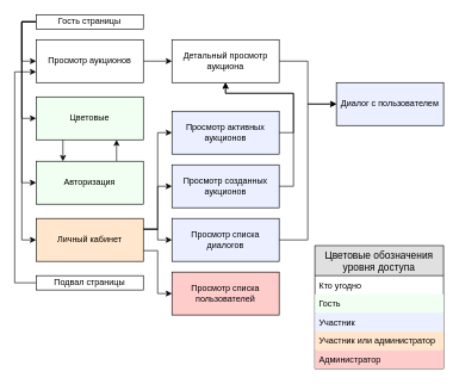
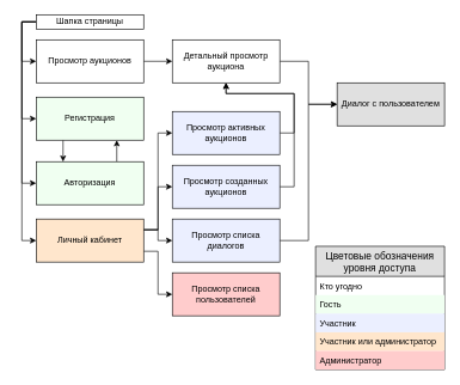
  <mxCell id="0" />
  <mxCell id="1" parent="0" />
  <mxCell id="2" style="edgeStyle=orthogonalEdgeStyle;rounded=0;orthogonalLoop=1;jettySize=auto;html=1;exitX=1;exitY=0.5;exitDx=0;exitDy=0;entryX=0;entryY=0.5;entryDx=0;entryDy=0;" edge="1" parent="1" source="3" target="5"><mxGeometry relative="1" as="geometry" /></mxCell>
  <mxCell id="3" value="Просмотр аукционов" style="rounded=0;whiteSpace=wrap;html=1;fillColor=#FFFFFF;" vertex="1" parent="1"><mxGeometry x="50" y="55" width="150" height="60" as="geometry" /></mxCell>
  <mxCell id="4" style="edgeStyle=orthogonalEdgeStyle;rounded=0;orthogonalLoop=1;jettySize=auto;html=1;exitX=1;exitY=0.5;exitDx=0;exitDy=0;entryX=0;entryY=0.5;entryDx=0;entryDy=0;" edge="1" parent="1" source="5" target="30"><mxGeometry relative="1" as="geometry" /></mxCell>
  <mxCell id="5" value="Детальный просмотр аукциона" style="rounded=0;whiteSpace=wrap;html=1;fillColor=#FFFFFF;" vertex="1" parent="1"><mxGeometry x="240" y="55" width="150" height="60" as="geometry" /></mxCell>
  <mxCell id="6" style="edgeStyle=orthogonalEdgeStyle;rounded=0;orthogonalLoop=1;jettySize=auto;html=1;exitX=0.25;exitY=1;exitDx=0;exitDy=0;entryX=0.25;entryY=0;entryDx=0;entryDy=0;" edge="1" parent="1" source="7" target="9"><mxGeometry relative="1" as="geometry" /></mxCell>
- <mxCell id="7" value="Цветовые" style="rounded=0;whiteSpace=wrap;html=1;fillColor=#F0FFF1;" vertex="1" parent="1"><mxGeometry x="50" y="135" width="150" height="60" as="geometry" /></mxCell>
+ <mxCell id="7" value="Регистрация" style="rounded=0;whiteSpace=wrap;html=1;fillColor=#F0FFF1;" vertex="1" parent="1"><mxGeometry x="50" y="135" width="150" height="60" as="geometry" /></mxCell>
  <mxCell id="8" style="edgeStyle=orthogonalEdgeStyle;rounded=0;orthogonalLoop=1;jettySize=auto;html=1;exitX=0.75;exitY=0;exitDx=0;exitDy=0;entryX=0.75;entryY=1;entryDx=0;entryDy=0;" edge="1" parent="1" source="9" target="7"><mxGeometry relative="1" as="geometry" /></mxCell>
  <mxCell id="9" value="Авторизация" style="rounded=0;whiteSpace=wrap;html=1;fillColor=#F0FFF1;" vertex="1" parent="1"><mxGeometry x="50" y="225" width="150" height="60" as="geometry" /></mxCell>
  <mxCell id="10" style="edgeStyle=orthogonalEdgeStyle;rounded=0;orthogonalLoop=1;jettySize=auto;html=1;exitX=0;exitY=0.5;exitDx=0;exitDy=0;entryX=0;entryY=0.5;entryDx=0;entryDy=0;" edge="1" parent="1" source="14" target="3"><mxGeometry relative="1" as="geometry" /></mxCell>
  <mxCell id="11" style="edgeStyle=orthogonalEdgeStyle;rounded=0;orthogonalLoop=1;jettySize=auto;html=1;exitX=0;exitY=0.5;exitDx=0;exitDy=0;entryX=0;entryY=0.5;entryDx=0;entryDy=0;" edge="1" parent="1" source="14" target="7"><mxGeometry relative="1" as="geometry" /></mxCell>
  <mxCell id="12" style="edgeStyle=orthogonalEdgeStyle;rounded=0;orthogonalLoop=1;jettySize=auto;html=1;exitX=0;exitY=0.5;exitDx=0;exitDy=0;entryX=0;entryY=0.5;entryDx=0;entryDy=0;" edge="1" parent="1" source="14" target="9"><mxGeometry relative="1" as="geometry" /></mxCell>
  <mxCell id="13" style="edgeStyle=orthogonalEdgeStyle;rounded=0;orthogonalLoop=1;jettySize=auto;html=1;exitX=0;exitY=0.5;exitDx=0;exitDy=0;entryX=0;entryY=0.5;entryDx=0;entryDy=0;" edge="1" parent="1" source="14" target="23"><mxGeometry relative="1" as="geometry" /></mxCell>
- <mxCell id="14" value="Гость страницы" style="rounded=0;whiteSpace=wrap;html=1;fillColor=#FFFFFF;" vertex="1" parent="1"><mxGeometry x="50" y="20" width="150" height="20" as="geometry" /></mxCell>
- <mxCell id="15" style="edgeStyle=orthogonalEdgeStyle;rounded=0;orthogonalLoop=1;jettySize=auto;html=1;exitX=0;exitY=0.5;exitDx=0;exitDy=0;entryX=0;entryY=0.75;entryDx=0;entryDy=0;" edge="1" parent="1" source="16" target="3"><mxGeometry relative="1" as="geometry"><mxPoint x="50" y="85" as="targetPoint" /><Array as="points"><mxPoint x="20" y="395" /><mxPoint x="20" y="100" /></Array></mxGeometry></mxCell>
- <mxCell id="16" value="Подвал страницы" style="rounded=0;whiteSpace=wrap;html=1;fillColor=#FFFFFF;" vertex="1" parent="1"><mxGeometry x="50" y="385" width="150" height="20" as="geometry" /></mxCell>
+ <mxCell id="14" value="Шапка страницы" style="rounded=0;whiteSpace=wrap;html=1;fillColor=#FFFFFF;" vertex="1" parent="1"><mxGeometry x="50" y="20" width="150" height="20" as="geometry" /></mxCell>
  <mxCell id="17" style="edgeStyle=orthogonalEdgeStyle;rounded=0;orthogonalLoop=1;jettySize=auto;html=1;exitX=1;exitY=0.5;exitDx=0;exitDy=0;" edge="1" parent="1" source="23"><mxGeometry relative="1" as="geometry"><mxPoint x="200.207" y="334.69" as="targetPoint" /></mxGeometry></mxCell>
  <mxCell id="18" style="edgeStyle=orthogonalEdgeStyle;rounded=0;orthogonalLoop=1;jettySize=auto;html=1;exitX=1;exitY=0.25;exitDx=0;exitDy=0;entryX=0;entryY=0.5;entryDx=0;entryDy=0;" edge="1" parent="1" source="23" target="25"><mxGeometry relative="1" as="geometry"><Array as="points"><mxPoint x="220" y="320" /><mxPoint x="220" y="185" /></Array></mxGeometry></mxCell>
  <mxCell id="19" style="edgeStyle=orthogonalEdgeStyle;rounded=0;orthogonalLoop=1;jettySize=auto;html=1;exitX=1;exitY=0.25;exitDx=0;exitDy=0;entryX=0;entryY=0.5;entryDx=0;entryDy=0;" edge="1" parent="1" source="23" target="27"><mxGeometry relative="1" as="geometry"><Array as="points"><mxPoint x="220" y="320" /><mxPoint x="220" y="260" /></Array></mxGeometry></mxCell>
  <mxCell id="20" style="edgeStyle=orthogonalEdgeStyle;rounded=0;orthogonalLoop=1;jettySize=auto;html=1;exitX=1;exitY=0.5;exitDx=0;exitDy=0;" edge="1" parent="1" source="23"><mxGeometry relative="1" as="geometry"><mxPoint x="200.333" y="334.833" as="targetPoint" /></mxGeometry></mxCell>
  <mxCell id="21" style="edgeStyle=orthogonalEdgeStyle;rounded=0;orthogonalLoop=1;jettySize=auto;html=1;exitX=1;exitY=0.25;exitDx=0;exitDy=0;entryX=0;entryY=0.5;entryDx=0;entryDy=0;" edge="1" parent="1" source="23" target="29"><mxGeometry relative="1" as="geometry"><Array as="points"><mxPoint x="220" y="320" /><mxPoint x="220" y="335" /></Array></mxGeometry></mxCell>
  <mxCell id="22" style="edgeStyle=orthogonalEdgeStyle;rounded=0;orthogonalLoop=1;jettySize=auto;html=1;exitX=1;exitY=0.75;exitDx=0;exitDy=0;entryX=0;entryY=0.5;entryDx=0;entryDy=0;" edge="1" parent="1" source="23" target="31"><mxGeometry relative="1" as="geometry" /></mxCell>
  <mxCell id="23" value="Личный кабинет" style="rounded=0;whiteSpace=wrap;html=1;fillColor=#FFE6CC;" vertex="1" parent="1"><mxGeometry x="50" y="305" width="150" height="60" as="geometry" /></mxCell>
  <mxCell id="24" style="edgeStyle=orthogonalEdgeStyle;rounded=0;orthogonalLoop=1;jettySize=auto;html=1;exitX=1;exitY=0.5;exitDx=0;exitDy=0;entryX=0.5;entryY=1;entryDx=0;entryDy=0;" edge="1" parent="1" source="25" target="5"><mxGeometry relative="1" as="geometry"><Array as="points"><mxPoint x="410" y="185" /><mxPoint x="410" y="130" /><mxPoint x="315" y="130" /></Array></mxGeometry></mxCell>
  <mxCell id="25" value="Просмотр активных аукционов" style="rounded=0;whiteSpace=wrap;html=1;fillColor=#EBEFFF;" vertex="1" parent="1"><mxGeometry x="240" y="155" width="150" height="60" as="geometry" /></mxCell>
  <mxCell id="26" style="edgeStyle=orthogonalEdgeStyle;rounded=0;orthogonalLoop=1;jettySize=auto;html=1;exitX=1;exitY=0.5;exitDx=0;exitDy=0;entryX=0.5;entryY=1;entryDx=0;entryDy=0;" edge="1" parent="1" source="27" target="5"><mxGeometry relative="1" as="geometry"><Array as="points"><mxPoint x="410" y="260" /><mxPoint x="410" y="130" /><mxPoint x="315" y="130" /></Array></mxGeometry></mxCell>
  <mxCell id="27" value="Просмотр созданных аукционов" style="rounded=0;whiteSpace=wrap;html=1;fillColor=#EBEFFF;" vertex="1" parent="1"><mxGeometry x="240" y="230" width="150" height="60" as="geometry" /></mxCell>
  <mxCell id="28" style="edgeStyle=orthogonalEdgeStyle;rounded=0;orthogonalLoop=1;jettySize=auto;html=1;exitX=1;exitY=0.5;exitDx=0;exitDy=0;entryX=0;entryY=0.5;entryDx=0;entryDy=0;" edge="1" parent="1" source="29" target="30"><mxGeometry relative="1" as="geometry" /></mxCell>
  <mxCell id="29" value="Просмотр списка диалогов" style="rounded=0;whiteSpace=wrap;html=1;fillColor=#EBEFFF;" vertex="1" parent="1"><mxGeometry x="240" y="305" width="150" height="60" as="geometry" /></mxCell>
- <mxCell id="30" value="Диалог с пользователем" style="rounded=0;whiteSpace=wrap;html=1;fillColor=#EBEFFF;" vertex="1" parent="1"><mxGeometry x="470" y="115" width="150" height="60" as="geometry" /></mxCell>
+ <mxCell id="30" value="Диалог с пользователем" style="rounded=0;whiteSpace=wrap;html=1;fillColor=#e0e0e0;" vertex="1" parent="1"><mxGeometry x="470" y="115" width="150" height="60" as="geometry" /></mxCell>
  <mxCell id="31" value="Просмотр списка пользователей" style="rounded=0;whiteSpace=wrap;html=1;fillColor=#FFCCCC;" vertex="1" parent="1"><mxGeometry x="240" y="380" width="150" height="60" as="geometry" /></mxCell>
  <mxCell id="32" value="Цветовые обозначения&#10;уровня доступа" style="swimlane;fontStyle=0;childLayout=stackLayout;horizontal=1;startSize=42;fillColor=#e0e0e0;horizontalStack=0;resizeParent=1;resizeParentMax=0;resizeLast=0;collapsible=1;marginBottom=0;swimlaneFillColor=#ffffff;align=center;fontSize=14;" vertex="1" parent="1"><mxGeometry x="440" y="343" width="180" height="172" as="geometry" /></mxCell>
  <mxCell id="33" value="Кто угодно" style="text;strokeColor=none;fillColor=none;spacingLeft=4;spacingRight=4;overflow=hidden;rotatable=0;points=[[0,0.5],[1,0.5]];portConstraint=eastwest;fontSize=12;" vertex="1" parent="32"><mxGeometry y="42" width="180" height="26" as="geometry" /></mxCell>
  <mxCell id="34" value="Гость" style="text;strokeColor=none;fillColor=#F0FFF1;spacingLeft=4;spacingRight=4;overflow=hidden;rotatable=0;points=[[0,0.5],[1,0.5]];portConstraint=eastwest;fontSize=12;" vertex="1" parent="32"><mxGeometry y="68" width="180" height="26" as="geometry" /></mxCell>
  <mxCell id="35" value="Участник" style="text;strokeColor=none;fillColor=#EBEFFF;spacingLeft=4;spacingRight=4;overflow=hidden;rotatable=0;points=[[0,0.5],[1,0.5]];portConstraint=eastwest;fontSize=12;" vertex="1" parent="32"><mxGeometry y="94" width="180" height="26" as="geometry" /></mxCell>
  <mxCell id="36" value="Участник или администратор" style="text;strokeColor=none;fillColor=#FFE6CC;spacingLeft=4;spacingRight=4;overflow=hidden;rotatable=0;points=[[0,0.5],[1,0.5]];portConstraint=eastwest;fontSize=12;" vertex="1" parent="32"><mxGeometry y="120" width="180" height="26" as="geometry" /></mxCell>
  <mxCell id="37" value="Администратор" style="text;strokeColor=none;fillColor=#FFCCCC;spacingLeft=4;spacingRight=4;overflow=hidden;rotatable=0;points=[[0,0.5],[1,0.5]];portConstraint=eastwest;fontSize=12;" vertex="1" parent="32"><mxGeometry y="146" width="180" height="26" as="geometry" /></mxCell>
